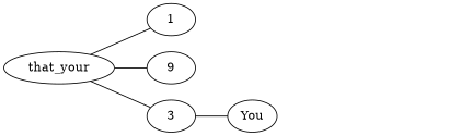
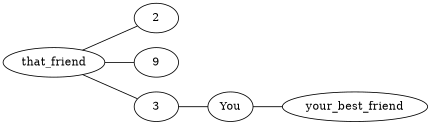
  graph {
    rankdir=LR
-   that_friend [label=that_your]
-   1
+   that_friend
+   1 [label=2]
    n3 [label=9]
    3
    You
+   your_best_friend
    that_friend -- 1
    that_friend -- n3
    that_friend -- 3
    3 -- You
+   You -- your_best_friend
  }
